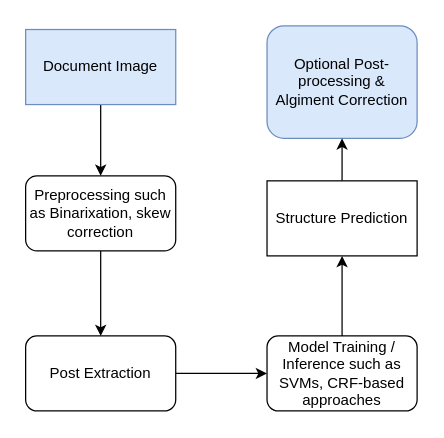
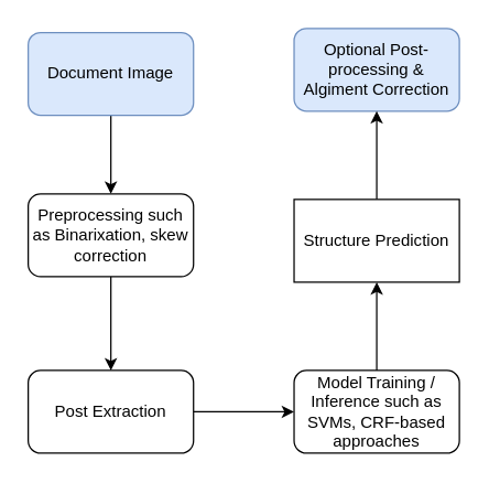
  <mxCell id="0" />
  <mxCell id="1" parent="0" />
  <mxCell id="2" style="edgeStyle=orthogonalEdgeStyle;rounded=0;orthogonalLoop=1;jettySize=auto;html=1;entryX=0.5;entryY=0;entryDx=0;entryDy=0;" edge="1" parent="1" source="3" target="10"><mxGeometry relative="1" as="geometry" /></mxCell>
- <mxCell id="3" value="Document Image" style="whiteSpace=wrap;html=1;fillColor=#dae8fc;strokeColor=#6c8ebf;rounded=0;" vertex="1" parent="1"><mxGeometry x="20" y="23" width="120" height="60" as="geometry" /></mxCell>
+ <mxCell id="3" value="Document Image" style="rounded=1;whiteSpace=wrap;html=1;fillColor=#dae8fc;strokeColor=#6c8ebf;" vertex="1" parent="1"><mxGeometry x="20" y="23" width="120" height="60" as="geometry" /></mxCell>
  <mxCell id="4" style="edgeStyle=orthogonalEdgeStyle;rounded=0;orthogonalLoop=1;jettySize=auto;html=1;entryX=0;entryY=0.5;entryDx=0;entryDy=0;" edge="1" parent="1" source="5" target="7"><mxGeometry relative="1" as="geometry" /></mxCell>
  <mxCell id="5" value="Post Extraction" style="rounded=1;whiteSpace=wrap;html=1;" vertex="1" parent="1"><mxGeometry x="20" y="268" width="120" height="60" as="geometry" /></mxCell>
  <mxCell id="6" style="edgeStyle=orthogonalEdgeStyle;rounded=0;orthogonalLoop=1;jettySize=auto;html=1;" edge="1" parent="1" source="7" target="12"><mxGeometry relative="1" as="geometry" /></mxCell>
  <mxCell id="7" value="Model Training / Inference such as SVMs, CRF-based approaches" style="rounded=1;whiteSpace=wrap;html=1;" vertex="1" parent="1"><mxGeometry x="213" y="268" width="120" height="60" as="geometry" /></mxCell>
- <mxCell id="8" value="Optional Post-processing &amp;amp; Algiment Correction" style="rounded=1;whiteSpace=wrap;html=1;fillColor=#dae8fc;strokeColor=#6c8ebf;" vertex="1" parent="1"><mxGeometry x="213" y="20" width="120" height="90" as="geometry" /></mxCell>
+ <mxCell id="8" value="Optional Post-processing &amp;amp; Algiment Correction" style="rounded=1;whiteSpace=wrap;html=1;fillColor=#dae8fc;strokeColor=#6c8ebf;" vertex="1" parent="1"><mxGeometry x="213" y="20" width="120" height="60" as="geometry" /></mxCell>
  <mxCell id="9" style="edgeStyle=orthogonalEdgeStyle;rounded=0;orthogonalLoop=1;jettySize=auto;html=1;" edge="1" parent="1" source="10" target="5"><mxGeometry relative="1" as="geometry" /></mxCell>
  <mxCell id="10" value="Preprocessing such as Binarixation, skew correction" style="rounded=1;whiteSpace=wrap;html=1;" vertex="1" parent="1"><mxGeometry x="20" y="140" width="120" height="60" as="geometry" /></mxCell>
  <mxCell id="11" style="edgeStyle=orthogonalEdgeStyle;rounded=0;orthogonalLoop=1;jettySize=auto;html=1;" edge="1" parent="1" source="12" target="8"><mxGeometry relative="1" as="geometry" /></mxCell>
  <mxCell id="12" value="Structure Prediction" style="whiteSpace=wrap;html=1;rounded=0;" vertex="1" parent="1"><mxGeometry x="213" y="144" width="120" height="60" as="geometry" /></mxCell>
